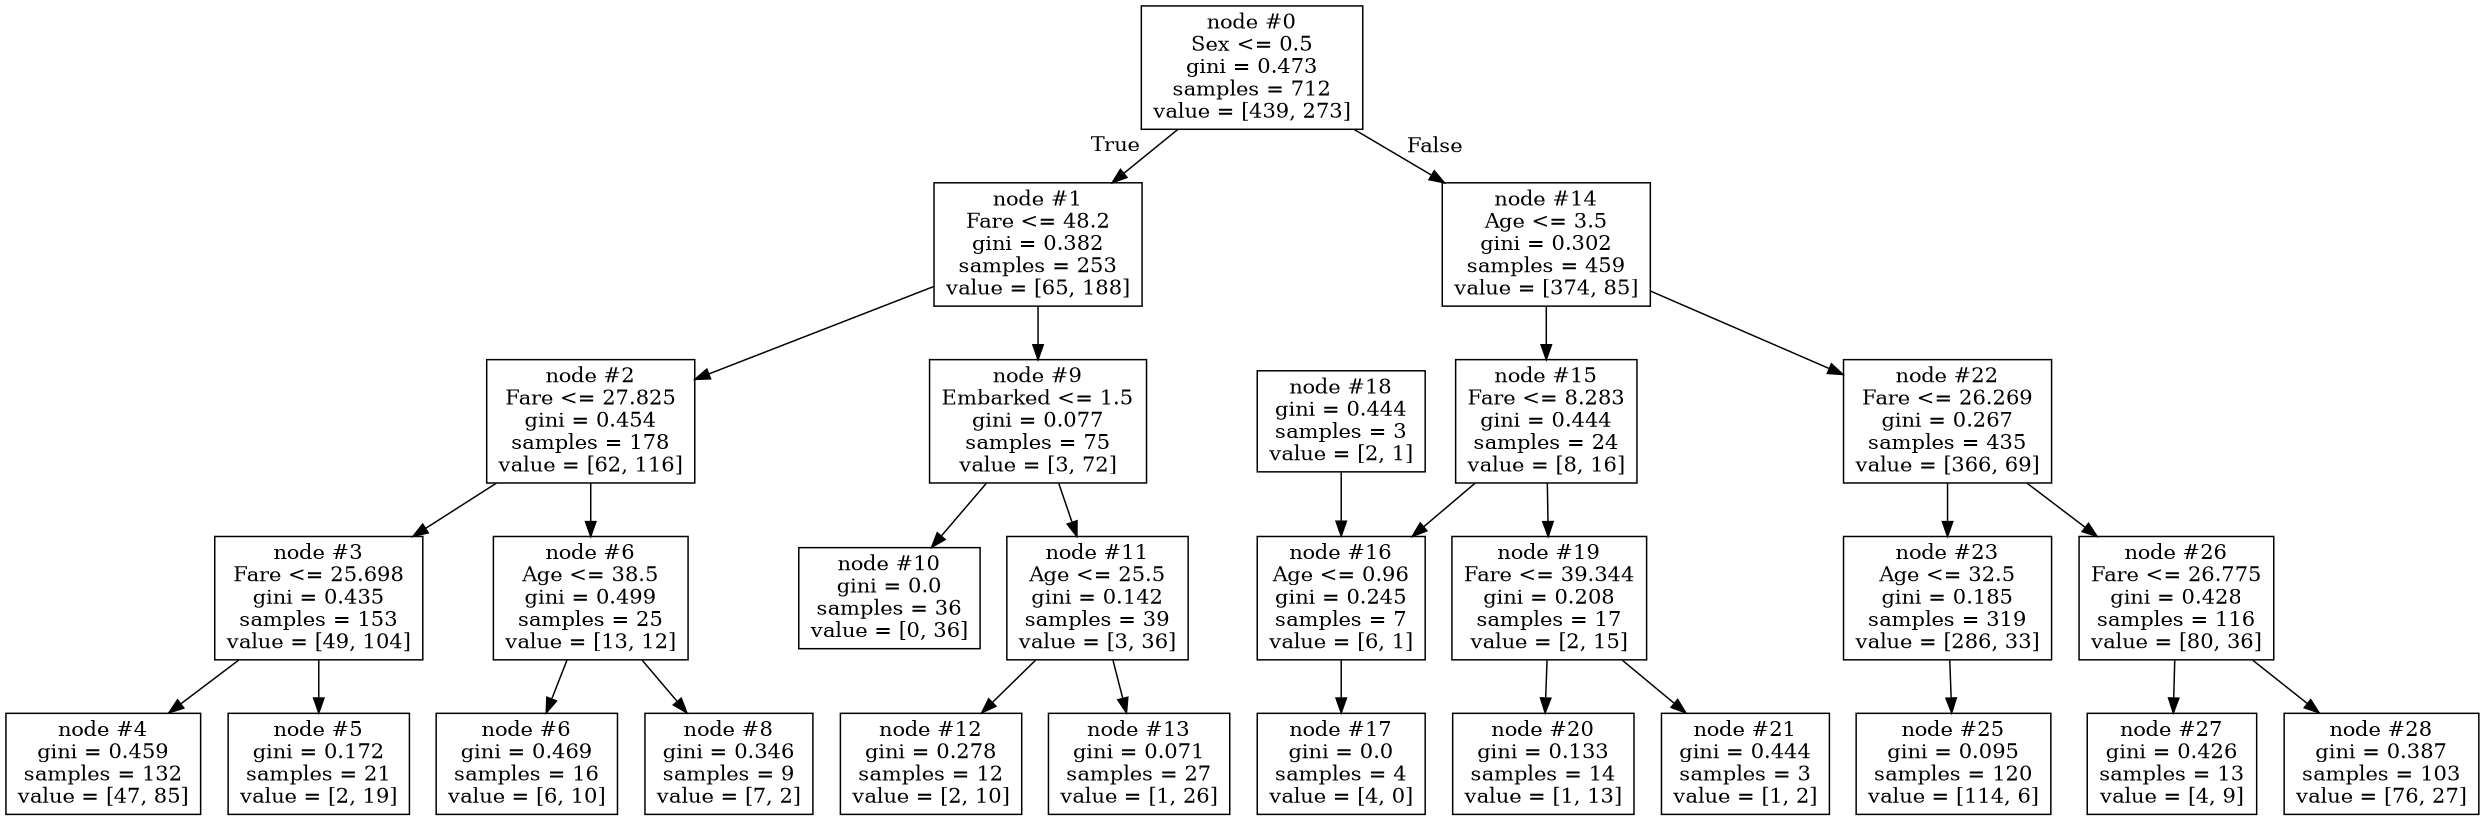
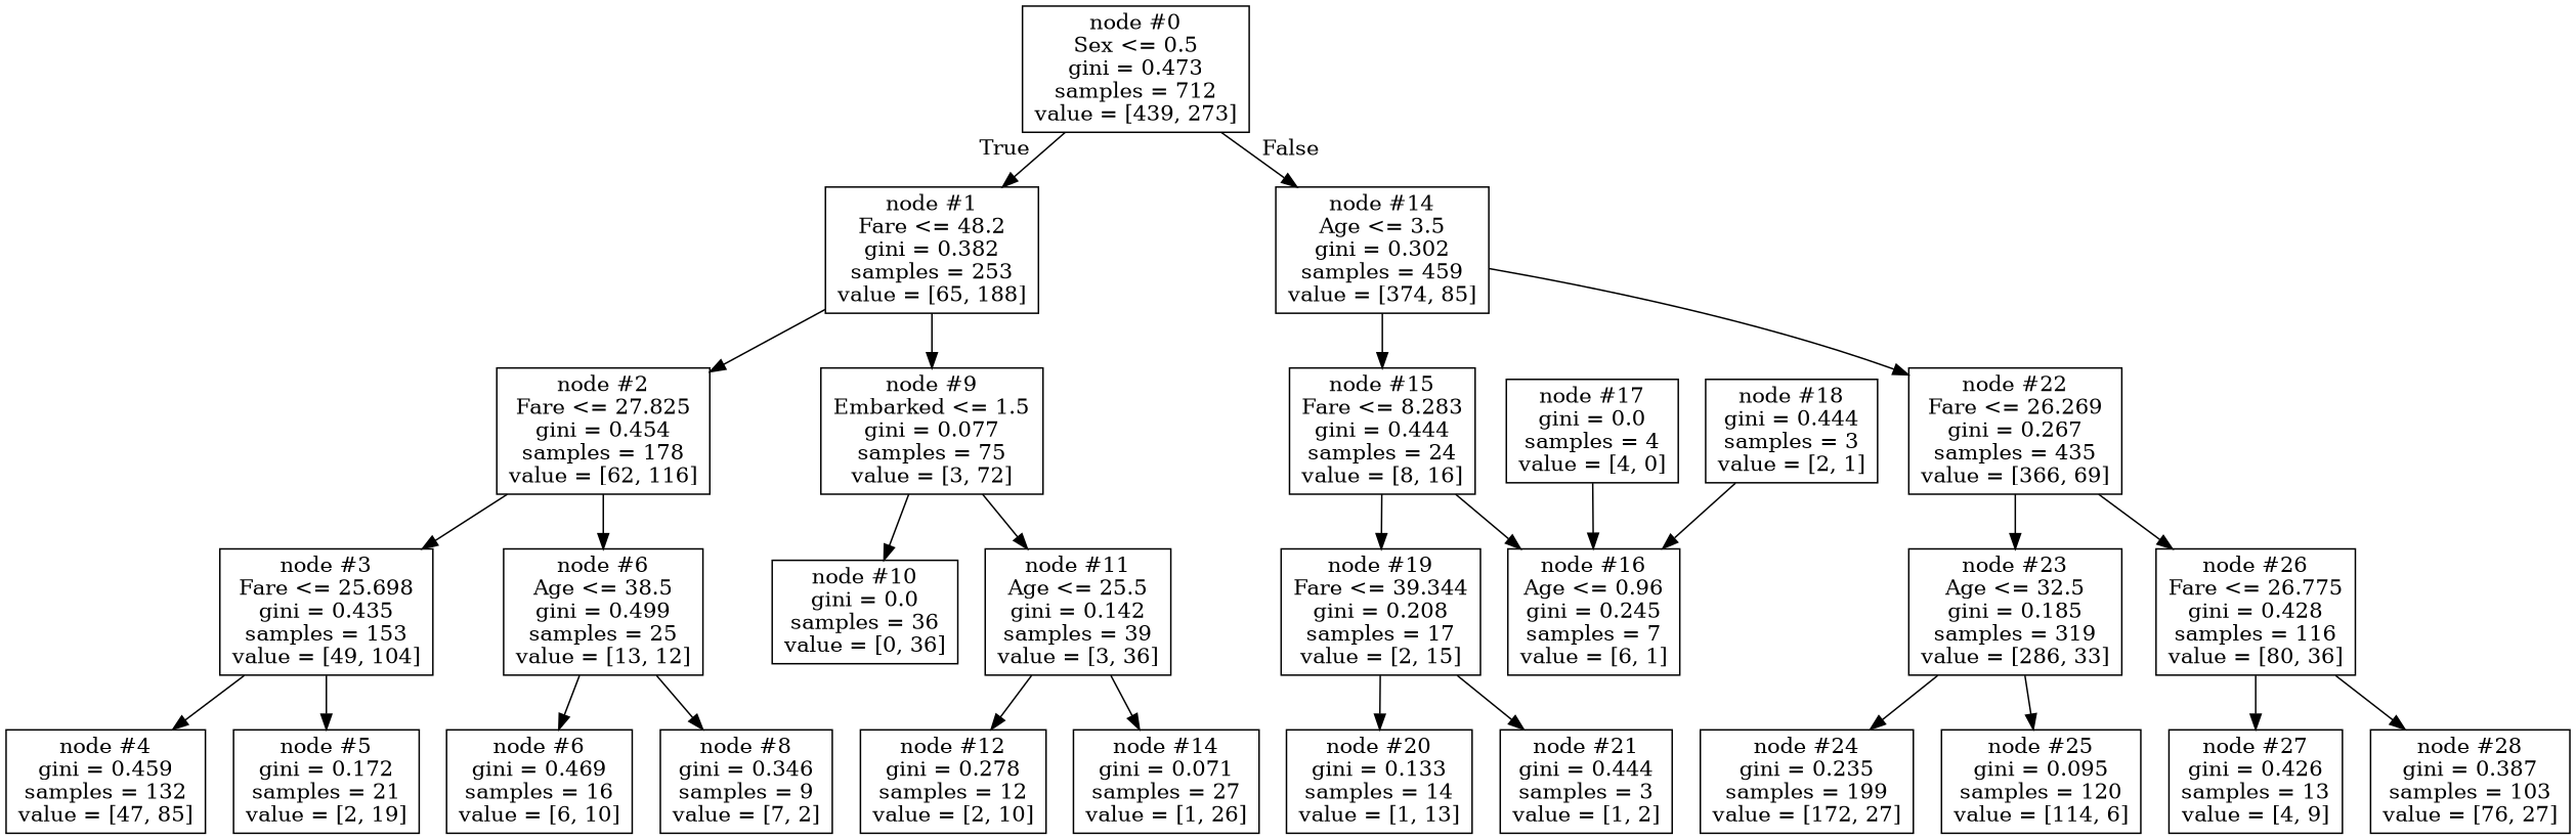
  digraph {
    node [shape=box]
    n1 [label="node #0\nSex <= 0.5\ngini = 0.473\nsamples = 712\nvalue = [439, 273]"]
    n2 [label="node #1\nFare <= 48.2\ngini = 0.382\nsamples = 253\nvalue = [65, 188]"]
    n3 [label="node #14\nAge <= 3.5\ngini = 0.302\nsamples = 459\nvalue = [374, 85]"]
    n4 [label="node #2\nFare <= 27.825\ngini = 0.454\nsamples = 178\nvalue = [62, 116]"]
    n5 [label="node #9\nEmbarked <= 1.5\ngini = 0.077\nsamples = 75\nvalue = [3, 72]"]
    n6 [label="node #15\nFare <= 8.283\ngini = 0.444\nsamples = 24\nvalue = [8, 16]"]
    n7 [label="node #22\nFare <= 26.269\ngini = 0.267\nsamples = 435\nvalue = [366, 69]"]
    n8 [label="node #3\nFare <= 25.698\ngini = 0.435\nsamples = 153\nvalue = [49, 104]"]
    n9 [label="node #6\nAge <= 38.5\ngini = 0.499\nsamples = 25\nvalue = [13, 12]"]
    n10 [label="node #10\ngini = 0.0\nsamples = 36\nvalue = [0, 36]"]
    n11 [label="node #11\nAge <= 25.5\ngini = 0.142\nsamples = 39\nvalue = [3, 36]"]
    n12 [label="node #4\ngini = 0.459\nsamples = 132\nvalue = [47, 85]"]
    n13 [label="node #5\ngini = 0.172\nsamples = 21\nvalue = [2, 19]"]
    n14 [label="node #6\ngini = 0.469\nsamples = 16\nvalue = [6, 10]"]
    n15 [label="node #8\ngini = 0.346\nsamples = 9\nvalue = [7, 2]"]
    n16 [label="node #12\ngini = 0.278\nsamples = 12\nvalue = [2, 10]"]
-   n17 [label="node #13\ngini = 0.071\nsamples = 27\nvalue = [1, 26]"]
+   n17 [label="node #14\ngini = 0.071\nsamples = 27\nvalue = [1, 26]"]
    n18 [label="node #16\nAge <= 0.96\ngini = 0.245\nsamples = 7\nvalue = [6, 1]"]
    n19 [label="node #19\nFare <= 39.344\ngini = 0.208\nsamples = 17\nvalue = [2, 15]"]
    n20 [label="node #23\nAge <= 32.5\ngini = 0.185\nsamples = 319\nvalue = [286, 33]"]
    n21 [label="node #26\nFare <= 26.775\ngini = 0.428\nsamples = 116\nvalue = [80, 36]"]
    n22 [label="node #17\ngini = 0.0\nsamples = 4\nvalue = [4, 0]"]
    n23 [label="node #20\ngini = 0.133\nsamples = 14\nvalue = [1, 13]"]
    n24 [label="node #21\ngini = 0.444\nsamples = 3\nvalue = [1, 2]"]
    n25 [label="node #18\ngini = 0.444\nsamples = 3\nvalue = [2, 1]"]
+   n26 [label="node #24\ngini = 0.235\nsamples = 199\nvalue = [172, 27]"]
    n27 [label="node #25\ngini = 0.095\nsamples = 120\nvalue = [114, 6]"]
    n28 [label="node #27\ngini = 0.426\nsamples = 13\nvalue = [4, 9]"]
    n29 [label="node #28\ngini = 0.387\nsamples = 103\nvalue = [76, 27]"]
    n1 -> n2 [headlabel=True labelangle=45 labeldistance=2.5]
    n1 -> n3 [headlabel=False labelangle=-45 labeldistance=2.5]
    n2 -> n4
    n2 -> n5
    n3 -> n6
    n3 -> n7
    n4 -> n8
    n4 -> n9
    n5 -> n10
    n5 -> n11
    n6 -> n18
    n6 -> n19
    n7 -> n20
    n7 -> n21
    n8 -> n12
    n8 -> n13
    n9 -> n14
    n9 -> n15
    n11 -> n16
    n11 -> n17
-   n18 -> n22
+   n22 -> n18
    n19 -> n23
    n19 -> n24
+   n20 -> n26
    n20 -> n27
    n21 -> n28
    n21 -> n29
    n25 -> n18
  }
